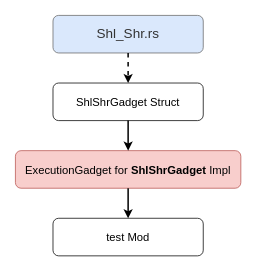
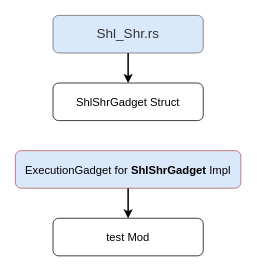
  <mxCell id="0" />
  <mxCell id="1" parent="0" />
  <mxCell id="2" value="&lt;font style=&quot;font-size: 18px;&quot;&gt;Shl_Shr.rs&lt;/font&gt;" style="rounded=1;whiteSpace=wrap;html=1;fillColor=#dae8fc;fontColor=#333333;strokeColor=#666666;" vertex="1" parent="1"><mxGeometry x="70" y="20" width="200" height="50" as="geometry" /></mxCell>
  <mxCell id="3" value="&lt;font style=&quot;font-size: 15px;&quot;&gt;ShlShrGadget Struct&lt;/font&gt;" style="rounded=1;whiteSpace=wrap;html=1;" vertex="1" parent="1"><mxGeometry x="70" y="110" width="200" height="50" as="geometry" /></mxCell>
- <mxCell id="4" value="&lt;font style=&quot;font-size: 15px;&quot;&gt;ExecutionGadget for &lt;b&gt;ShlShrGadget&lt;/b&gt; Impl&lt;/font&gt;" style="rounded=1;whiteSpace=wrap;html=1;fillColor=#f8cecc;strokeColor=#b85450;" vertex="1" parent="1"><mxGeometry x="20" y="200" width="300" height="50" as="geometry" /></mxCell>
+ <mxCell id="4" value="&lt;font style=&quot;font-size: 15px;&quot;&gt;ExecutionGadget for &lt;b&gt;ShlShrGadget&lt;/b&gt; Impl&lt;/font&gt;" style="rounded=1;whiteSpace=wrap;html=1;fillColor=#dae8fc;strokeColor=#b85450;" vertex="1" parent="1"><mxGeometry x="20" y="200" width="300" height="50" as="geometry" /></mxCell>
  <mxCell id="5" value="&lt;font style=&quot;font-size: 15px;&quot;&gt;test Mod&lt;/font&gt;" style="rounded=1;whiteSpace=wrap;html=1;" vertex="1" parent="1"><mxGeometry x="70" y="290" width="200" height="50" as="geometry" /></mxCell>
- <mxCell id="6" value="" style="endArrow=classic;html=1;rounded=0;fontSize=15;strokeWidth=2;exitX=0.5;exitY=1;exitDx=0;exitDy=0;entryX=0.5;entryY=0;entryDx=0;entryDy=0;dashed=1;" edge="1" parent="1" source="2" target="3"><mxGeometry width="50" height="50" relative="1" as="geometry"><mxPoint x="150" y="150" as="sourcePoint" /><mxPoint x="200" y="100" as="targetPoint" /></mxGeometry></mxCell>
+ <mxCell id="6" value="" style="endArrow=classic;html=1;rounded=0;fontSize=15;strokeWidth=2;exitX=0.5;exitY=1;exitDx=0;exitDy=0;entryX=0.5;entryY=0;entryDx=0;entryDy=0;" edge="1" parent="1" source="2" target="3"><mxGeometry width="50" height="50" relative="1" as="geometry"><mxPoint x="150" y="150" as="sourcePoint" /><mxPoint x="200" y="100" as="targetPoint" /></mxGeometry></mxCell>
  <mxCell id="7" value="" style="endArrow=classic;html=1;rounded=0;fontSize=15;strokeWidth=2;exitX=0.5;exitY=1;exitDx=0;exitDy=0;entryX=0.5;entryY=0;entryDx=0;entryDy=0;" edge="1" parent="1" source="4" target="5"><mxGeometry width="50" height="50" relative="1" as="geometry"><mxPoint x="190" y="250" as="sourcePoint" /><mxPoint x="190" y="290" as="targetPoint" /></mxGeometry></mxCell>
- <mxCell id="8" value="" style="endArrow=classic;html=1;rounded=0;fontSize=15;strokeWidth=2;exitX=0.5;exitY=1;exitDx=0;exitDy=0;entryX=0.5;entryY=0;entryDx=0;entryDy=0;" edge="1" parent="1" source="3" target="4"><mxGeometry width="50" height="50" relative="1" as="geometry"><mxPoint x="190" y="90" as="sourcePoint" /><mxPoint x="190" y="130" as="targetPoint" /></mxGeometry></mxCell>
